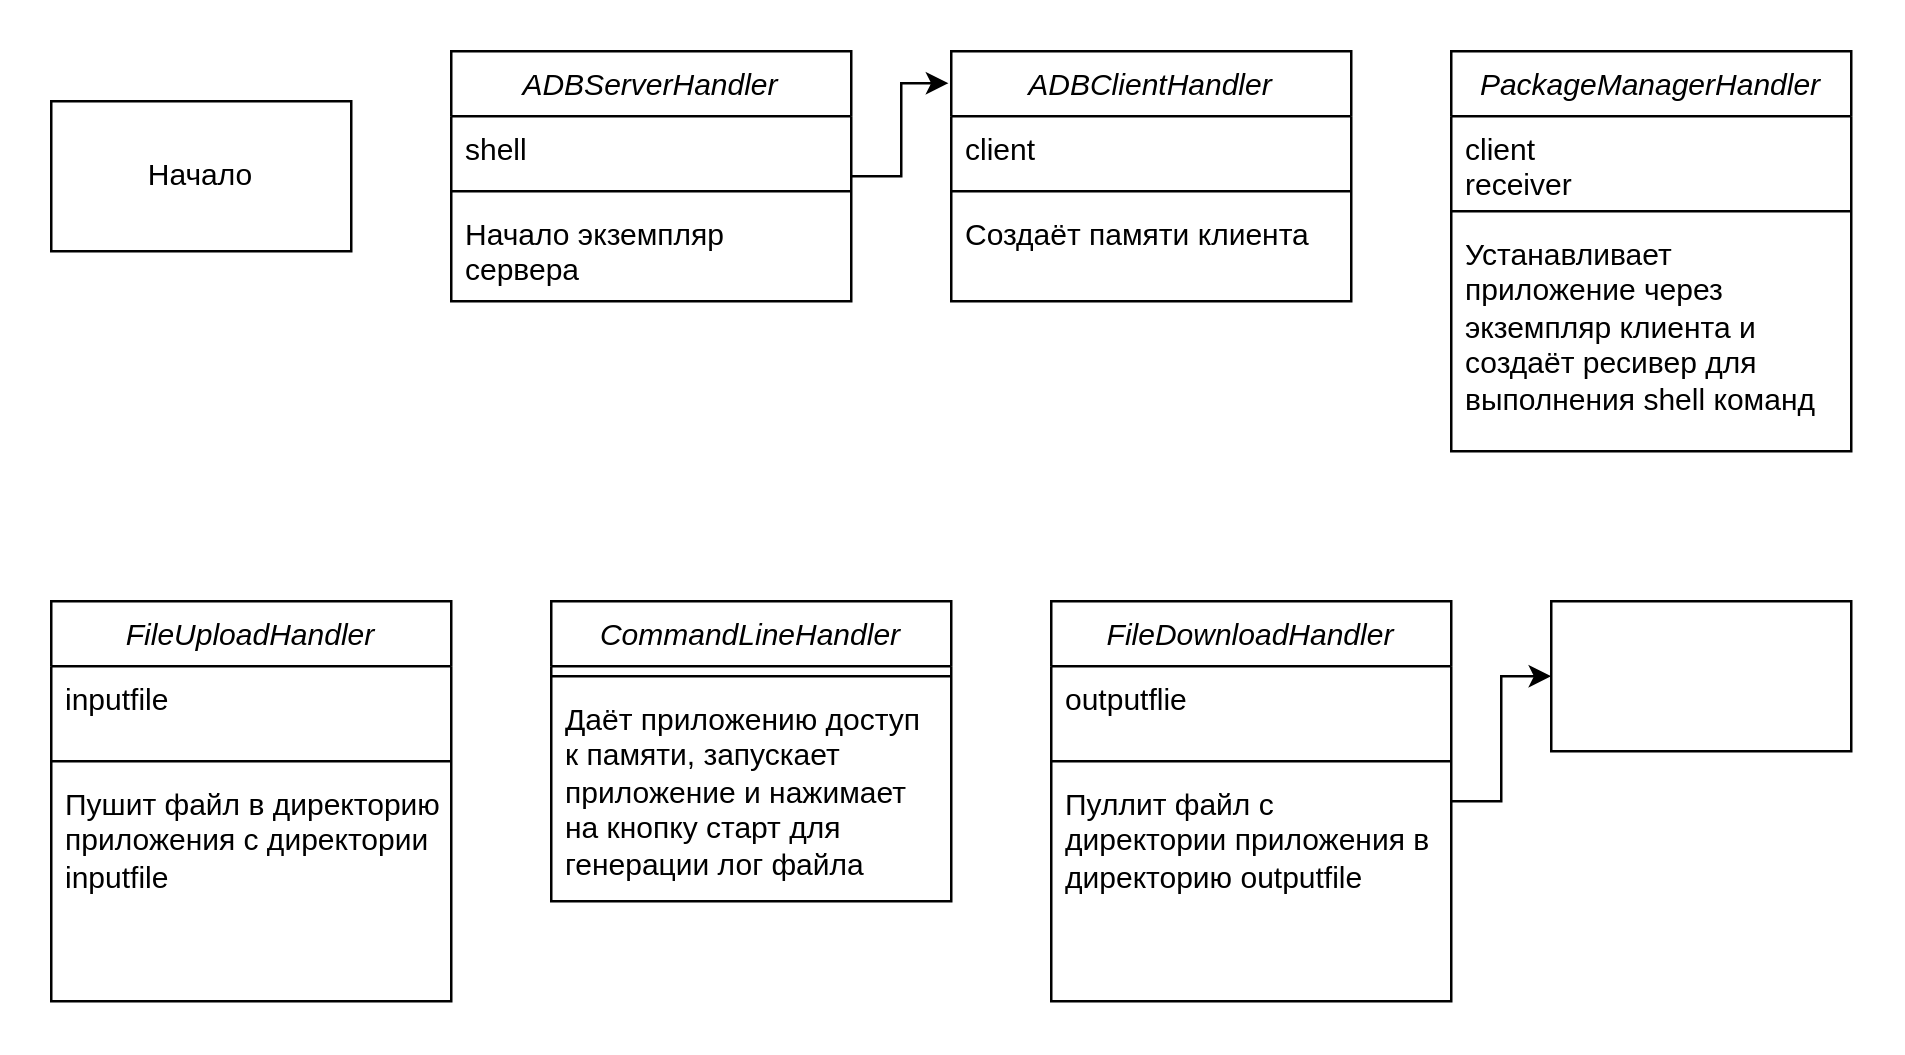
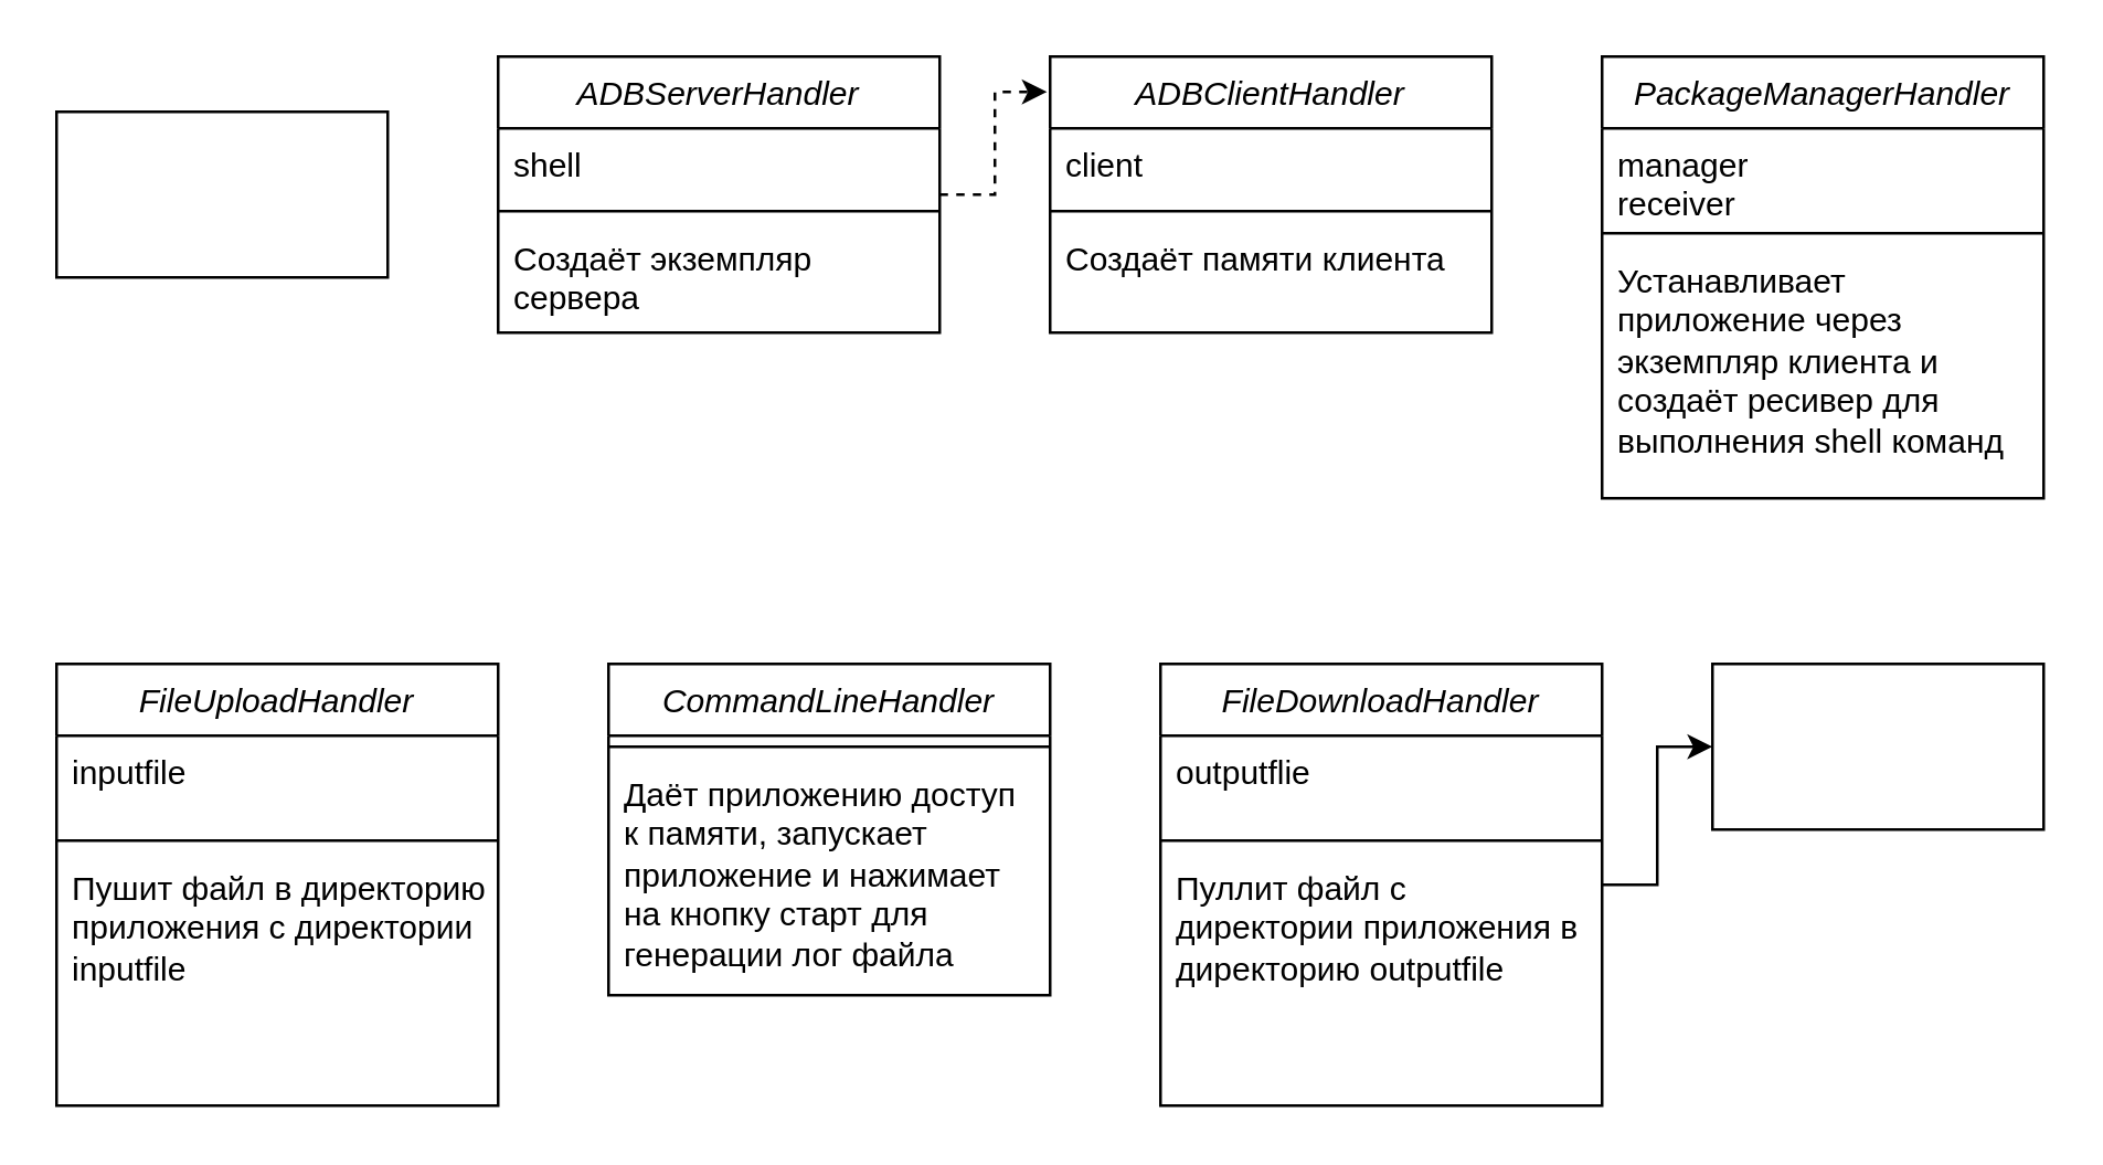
  <mxCell id="0" />
  <mxCell id="1" parent="0" />
- <mxCell id="2" value="" style="edgeStyle=orthogonalEdgeStyle;rounded=0;orthogonalLoop=1;jettySize=auto;html=1;entryX=-0.007;entryY=0.128;entryDx=0;entryDy=0;entryPerimeter=0;" edge="1" parent="1" source="3" target="7"><mxGeometry relative="1" as="geometry" /></mxCell>
+ <mxCell id="2" value="" style="edgeStyle=orthogonalEdgeStyle;rounded=0;orthogonalLoop=1;jettySize=auto;html=1;entryX=-0.007;entryY=0.128;entryDx=0;entryDy=0;entryPerimeter=0;dashed=1;" edge="1" parent="1" source="3" target="7"><mxGeometry relative="1" as="geometry" /></mxCell>
  <mxCell id="3" value="ADBServerHandler" style="swimlane;fontStyle=2;align=center;verticalAlign=top;childLayout=stackLayout;horizontal=1;startSize=26;horizontalStack=0;resizeParent=1;resizeLast=0;collapsible=1;marginBottom=0;rounded=0;shadow=0;strokeWidth=1;swimlaneLine=1;" parent="1" vertex="1"><mxGeometry x="180" y="20" width="160" height="100" as="geometry"><mxRectangle x="230" y="120" width="160" height="26" as="alternateBounds" /></mxGeometry></mxCell>
  <mxCell id="4" value="shell" style="text;align=left;verticalAlign=top;spacingLeft=4;spacingRight=4;overflow=hidden;rotatable=0;points=[[0,0.5],[1,0.5]];portConstraint=eastwest;" parent="3" vertex="1"><mxGeometry y="26" width="160" height="26" as="geometry" /></mxCell>
  <mxCell id="5" value="" style="line;html=1;strokeWidth=1;align=left;verticalAlign=middle;spacingTop=-1;spacingLeft=3;spacingRight=3;rotatable=0;labelPosition=right;points=[];portConstraint=eastwest;" parent="3" vertex="1"><mxGeometry y="52" width="160" height="8" as="geometry" /></mxCell>
- <mxCell id="6" value="Начало экземпляр сервера" style="text;align=left;verticalAlign=top;spacingLeft=4;spacingRight=4;overflow=hidden;rotatable=0;points=[[0,0.5],[1,0.5]];portConstraint=eastwest;rounded=0;shadow=0;html=0;whiteSpace=wrap;" vertex="1" parent="3"><mxGeometry y="60" width="160" height="40" as="geometry" /></mxCell>
+ <mxCell id="6" value="Создаёт экземпляр сервера" style="text;align=left;verticalAlign=top;spacingLeft=4;spacingRight=4;overflow=hidden;rotatable=0;points=[[0,0.5],[1,0.5]];portConstraint=eastwest;rounded=0;shadow=0;html=0;whiteSpace=wrap;" vertex="1" parent="3"><mxGeometry y="60" width="160" height="40" as="geometry" /></mxCell>
  <mxCell id="7" value="ADBClientHandler" style="swimlane;fontStyle=2;align=center;verticalAlign=top;childLayout=stackLayout;horizontal=1;startSize=26;horizontalStack=0;resizeParent=1;resizeLast=0;collapsible=1;marginBottom=0;rounded=0;shadow=0;strokeWidth=1;swimlaneLine=1;" vertex="1" parent="1"><mxGeometry x="380" y="20" width="160" height="100" as="geometry"><mxRectangle x="230" y="120" width="160" height="26" as="alternateBounds" /></mxGeometry></mxCell>
  <mxCell id="8" value="client" style="text;align=left;verticalAlign=top;spacingLeft=4;spacingRight=4;overflow=hidden;rotatable=0;points=[[0,0.5],[1,0.5]];portConstraint=eastwest;" vertex="1" parent="7"><mxGeometry y="26" width="160" height="26" as="geometry" /></mxCell>
  <mxCell id="9" value="" style="line;html=1;strokeWidth=1;align=left;verticalAlign=middle;spacingTop=-1;spacingLeft=3;spacingRight=3;rotatable=0;labelPosition=right;points=[];portConstraint=eastwest;" vertex="1" parent="7"><mxGeometry y="52" width="160" height="8" as="geometry" /></mxCell>
  <mxCell id="10" value="Создаёт памяти клиента" style="text;align=left;verticalAlign=top;spacingLeft=4;spacingRight=4;overflow=hidden;rotatable=0;points=[[0,0.5],[1,0.5]];portConstraint=eastwest;rounded=0;shadow=0;html=0;whiteSpace=wrap;" vertex="1" parent="7"><mxGeometry y="60" width="160" height="40" as="geometry" /></mxCell>
  <mxCell id="11" value="PackageManagerHandler" style="swimlane;fontStyle=2;align=center;verticalAlign=top;childLayout=stackLayout;horizontal=1;startSize=26;horizontalStack=0;resizeParent=1;resizeLast=0;collapsible=1;marginBottom=0;rounded=0;shadow=0;strokeWidth=1;swimlaneLine=1;" vertex="1" parent="1"><mxGeometry x="580" y="20" width="160" height="160" as="geometry"><mxRectangle x="230" y="120" width="160" height="26" as="alternateBounds" /></mxGeometry></mxCell>
- <mxCell id="12" value="client&#10;receiver" style="text;align=left;verticalAlign=top;spacingLeft=4;spacingRight=4;overflow=hidden;rotatable=0;points=[[0,0.5],[1,0.5]];portConstraint=eastwest;" vertex="1" parent="11"><mxGeometry y="26" width="160" height="34" as="geometry" /></mxCell>
+ <mxCell id="12" value="manager&#10;receiver" style="text;align=left;verticalAlign=top;spacingLeft=4;spacingRight=4;overflow=hidden;rotatable=0;points=[[0,0.5],[1,0.5]];portConstraint=eastwest;" vertex="1" parent="11"><mxGeometry y="26" width="160" height="34" as="geometry" /></mxCell>
  <mxCell id="13" value="" style="line;html=1;strokeWidth=1;align=left;verticalAlign=middle;spacingTop=-1;spacingLeft=3;spacingRight=3;rotatable=0;labelPosition=right;points=[];portConstraint=eastwest;" vertex="1" parent="11"><mxGeometry y="60" width="160" height="8" as="geometry" /></mxCell>
  <mxCell id="14" value="Устанавливает приложение через экземпляр клиента и создаёт ресивер для выполнения shell команд" style="text;align=left;verticalAlign=top;spacingLeft=4;spacingRight=4;overflow=hidden;rotatable=0;points=[[0,0.5],[1,0.5]];portConstraint=eastwest;rounded=0;shadow=0;html=0;whiteSpace=wrap;" vertex="1" parent="11"><mxGeometry y="68" width="160" height="82" as="geometry" /></mxCell>
  <mxCell id="15" value="FileUploadHandler" style="swimlane;fontStyle=2;align=center;verticalAlign=top;childLayout=stackLayout;horizontal=1;startSize=26;horizontalStack=0;resizeParent=1;resizeLast=0;collapsible=1;marginBottom=0;rounded=0;shadow=0;strokeWidth=1;swimlaneLine=1;" vertex="1" parent="1"><mxGeometry x="20" y="240" width="160" height="160" as="geometry"><mxRectangle x="230" y="120" width="160" height="26" as="alternateBounds" /></mxGeometry></mxCell>
  <mxCell id="16" value="inputfile" style="text;align=left;verticalAlign=top;spacingLeft=4;spacingRight=4;overflow=hidden;rotatable=0;points=[[0,0.5],[1,0.5]];portConstraint=eastwest;" vertex="1" parent="15"><mxGeometry y="26" width="160" height="34" as="geometry" /></mxCell>
  <mxCell id="17" value="" style="line;html=1;strokeWidth=1;align=left;verticalAlign=middle;spacingTop=-1;spacingLeft=3;spacingRight=3;rotatable=0;labelPosition=right;points=[];portConstraint=eastwest;" vertex="1" parent="15"><mxGeometry y="60" width="160" height="8" as="geometry" /></mxCell>
  <mxCell id="18" value="Пушит файл в директорию приложения с директории inputfile" style="text;align=left;verticalAlign=top;spacingLeft=4;spacingRight=4;overflow=hidden;rotatable=0;points=[[0,0.5],[1,0.5]];portConstraint=eastwest;rounded=0;shadow=0;html=0;whiteSpace=wrap;" vertex="1" parent="15"><mxGeometry y="68" width="160" height="82" as="geometry" /></mxCell>
  <mxCell id="19" value="CommandLineHandler" style="swimlane;fontStyle=2;align=center;verticalAlign=top;childLayout=stackLayout;horizontal=1;startSize=26;horizontalStack=0;resizeParent=1;resizeLast=0;collapsible=1;marginBottom=0;rounded=0;shadow=0;strokeWidth=1;swimlaneLine=1;" vertex="1" parent="1"><mxGeometry x="220" y="240" width="160" height="120" as="geometry"><mxRectangle x="230" y="120" width="160" height="26" as="alternateBounds" /></mxGeometry></mxCell>
  <mxCell id="20" value="" style="line;html=1;strokeWidth=1;align=left;verticalAlign=middle;spacingTop=-1;spacingLeft=3;spacingRight=3;rotatable=0;labelPosition=right;points=[];portConstraint=eastwest;" vertex="1" parent="19"><mxGeometry y="26" width="160" height="8" as="geometry" /></mxCell>
  <mxCell id="21" value="Даёт приложению доступ к памяти, запускает приложение и нажимает на кнопку старт для генерации лог файла" style="text;align=left;verticalAlign=top;spacingLeft=4;spacingRight=4;overflow=hidden;rotatable=0;points=[[0,0.5],[1,0.5]];portConstraint=eastwest;rounded=0;shadow=0;html=0;whiteSpace=wrap;" vertex="1" parent="19"><mxGeometry y="34" width="160" height="82" as="geometry" /></mxCell>
  <mxCell id="22" value="" style="edgeStyle=orthogonalEdgeStyle;rounded=0;orthogonalLoop=1;jettySize=auto;html=1;" edge="1" parent="1" source="23" target="31"><mxGeometry relative="1" as="geometry" /></mxCell>
  <mxCell id="23" value="FileDownloadHandler" style="swimlane;fontStyle=2;align=center;verticalAlign=top;childLayout=stackLayout;horizontal=1;startSize=26;horizontalStack=0;resizeParent=1;resizeLast=0;collapsible=1;marginBottom=0;rounded=0;shadow=0;strokeWidth=1;swimlaneLine=1;" vertex="1" parent="1"><mxGeometry x="420" y="240" width="160" height="160" as="geometry"><mxRectangle x="230" y="120" width="160" height="26" as="alternateBounds" /></mxGeometry></mxCell>
  <mxCell id="24" value="outputflie" style="text;align=left;verticalAlign=top;spacingLeft=4;spacingRight=4;overflow=hidden;rotatable=0;points=[[0,0.5],[1,0.5]];portConstraint=eastwest;" vertex="1" parent="23"><mxGeometry y="26" width="160" height="34" as="geometry" /></mxCell>
  <mxCell id="25" value="" style="line;html=1;strokeWidth=1;align=left;verticalAlign=middle;spacingTop=-1;spacingLeft=3;spacingRight=3;rotatable=0;labelPosition=right;points=[];portConstraint=eastwest;" vertex="1" parent="23"><mxGeometry y="60" width="160" height="8" as="geometry" /></mxCell>
  <mxCell id="26" value="Пуллит файл с директории приложения в директорию outputfile" style="text;align=left;verticalAlign=top;spacingLeft=4;spacingRight=4;overflow=hidden;rotatable=0;points=[[0,0.5],[1,0.5]];portConstraint=eastwest;rounded=0;shadow=0;html=0;whiteSpace=wrap;" vertex="1" parent="23"><mxGeometry y="68" width="160" height="82" as="geometry" /></mxCell>
  <mxCell id="27" value="" style="group" vertex="1" connectable="0" parent="1"><mxGeometry x="20" y="40" width="120" height="60" as="geometry" /></mxCell>
  <mxCell id="28" value="" style="rounded=0;whiteSpace=wrap;html=1;shadow=0;fillColor=#ffffff;" vertex="1" parent="27"><mxGeometry width="120" height="60" as="geometry" /></mxCell>
- <mxCell id="29" value="Начало" style="text;html=1;strokeColor=none;fillColor=none;align=center;verticalAlign=middle;whiteSpace=wrap;rounded=0;shadow=0;" vertex="1" parent="27"><mxGeometry y="20" width="120" height="20" as="geometry" /></mxCell>
  <mxCell id="30" value="" style="group" vertex="1" connectable="0" parent="1"><mxGeometry x="620" y="240" width="120" height="60" as="geometry" /></mxCell>
  <mxCell id="31" value="" style="rounded=0;whiteSpace=wrap;html=1;shadow=0;fillColor=#ffffff;" vertex="1" parent="30"><mxGeometry width="120" height="60" as="geometry" /></mxCell>
